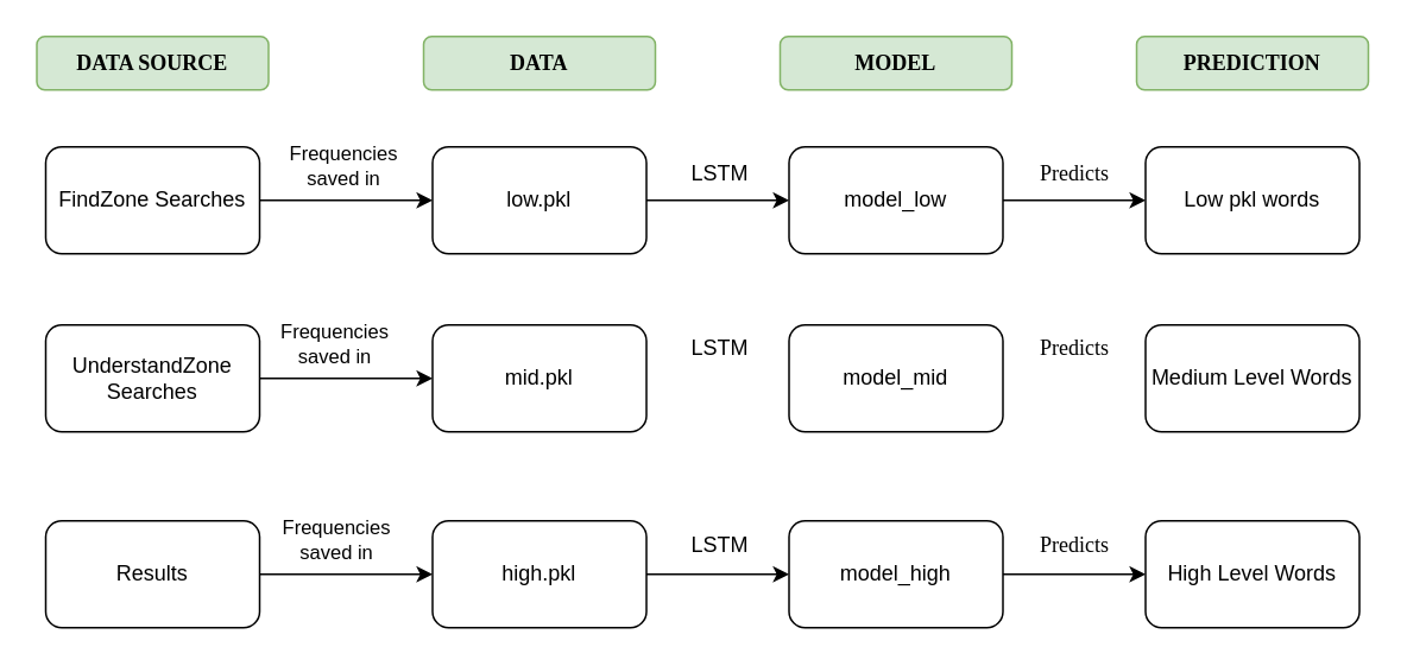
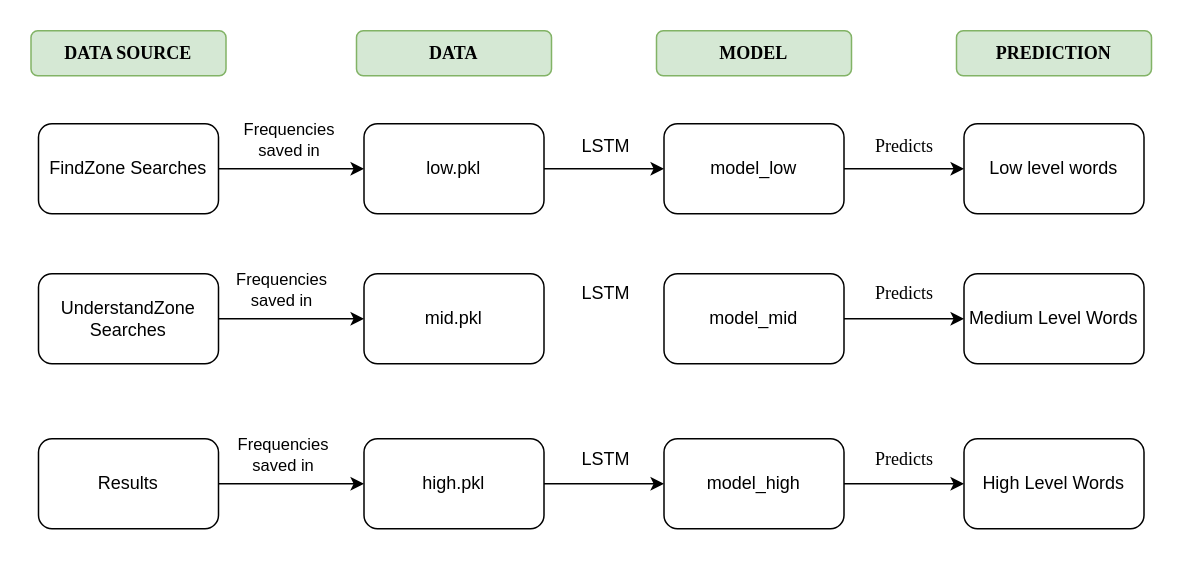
  <mxCell id="0" />
  <mxCell id="1" parent="0" />
  <mxCell id="2" value="" style="edgeStyle=orthogonalEdgeStyle;rounded=0;orthogonalLoop=1;jettySize=auto;html=1;" edge="1" parent="1" source="4" target="6"><mxGeometry relative="1" as="geometry" /></mxCell>
  <mxCell id="3" value="Frequencies &lt;br&gt;saved in" style="edgeLabel;html=1;align=center;verticalAlign=middle;resizable=0;points=[];" vertex="1" connectable="0" parent="2"><mxGeometry x="-0.25" y="10" relative="1" as="geometry"><mxPoint x="10" y="-10" as="offset" /></mxGeometry></mxCell>
  <mxCell id="4" value="FindZone Searches" style="rounded=1;whiteSpace=wrap;html=1;" vertex="1" parent="1"><mxGeometry x="25" y="82" width="120" height="60" as="geometry" /></mxCell>
  <mxCell id="5" value="" style="edgeStyle=orthogonalEdgeStyle;rounded=0;orthogonalLoop=1;jettySize=auto;html=1;" edge="1" parent="1" source="6" target="8"><mxGeometry relative="1" as="geometry" /></mxCell>
  <mxCell id="6" value="low.pkl" style="rounded=1;whiteSpace=wrap;html=1;" vertex="1" parent="1"><mxGeometry x="242" y="82" width="120" height="60" as="geometry" /></mxCell>
  <mxCell id="7" value="" style="edgeStyle=orthogonalEdgeStyle;rounded=0;orthogonalLoop=1;jettySize=auto;html=1;fontFamily=Verdana;" edge="1" parent="1" source="8" target="9"><mxGeometry relative="1" as="geometry" /></mxCell>
  <mxCell id="8" value="model_low" style="rounded=1;whiteSpace=wrap;html=1;" vertex="1" parent="1"><mxGeometry x="442" y="82" width="120" height="60" as="geometry" /></mxCell>
- <mxCell id="9" value="Low pkl words" style="rounded=1;whiteSpace=wrap;html=1;" vertex="1" parent="1"><mxGeometry x="642" y="82" width="120" height="60" as="geometry" /></mxCell>
+ <mxCell id="9" value="Low level words" style="rounded=1;whiteSpace=wrap;html=1;" vertex="1" parent="1"><mxGeometry x="642" y="82" width="120" height="60" as="geometry" /></mxCell>
  <mxCell id="10" value="" style="edgeStyle=orthogonalEdgeStyle;rounded=0;orthogonalLoop=1;jettySize=auto;html=1;" edge="1" parent="1" source="11" target="12"><mxGeometry relative="1" as="geometry" /></mxCell>
  <mxCell id="11" value="UnderstandZone &lt;br&gt;Searches" style="rounded=1;whiteSpace=wrap;html=1;" vertex="1" parent="1"><mxGeometry x="25" y="182" width="120" height="60" as="geometry" /></mxCell>
  <mxCell id="12" value="mid.pkl" style="rounded=1;whiteSpace=wrap;html=1;" vertex="1" parent="1"><mxGeometry x="242" y="182" width="120" height="60" as="geometry" /></mxCell>
+ <mxCell id="13" value="" style="edgeStyle=orthogonalEdgeStyle;rounded=0;orthogonalLoop=1;jettySize=auto;html=1;fontFamily=Verdana;" edge="1" parent="1" source="14" target="15"><mxGeometry relative="1" as="geometry" /></mxCell>
  <mxCell id="14" value="model_mid" style="rounded=1;whiteSpace=wrap;html=1;" vertex="1" parent="1"><mxGeometry x="442" y="182" width="120" height="60" as="geometry" /></mxCell>
  <mxCell id="15" value="Medium Level Words" style="rounded=1;whiteSpace=wrap;html=1;" vertex="1" parent="1"><mxGeometry x="642" y="182" width="120" height="60" as="geometry" /></mxCell>
  <mxCell id="16" value="" style="edgeStyle=orthogonalEdgeStyle;rounded=0;orthogonalLoop=1;jettySize=auto;html=1;" edge="1" parent="1" source="17" target="19"><mxGeometry relative="1" as="geometry" /></mxCell>
  <mxCell id="17" value="Results" style="rounded=1;whiteSpace=wrap;html=1;" vertex="1" parent="1"><mxGeometry x="25" y="292" width="120" height="60" as="geometry" /></mxCell>
  <mxCell id="18" value="" style="edgeStyle=orthogonalEdgeStyle;rounded=0;orthogonalLoop=1;jettySize=auto;html=1;" edge="1" parent="1" source="19" target="21"><mxGeometry relative="1" as="geometry" /></mxCell>
  <mxCell id="19" value="high.pkl" style="rounded=1;whiteSpace=wrap;html=1;" vertex="1" parent="1"><mxGeometry x="242" y="292" width="120" height="60" as="geometry" /></mxCell>
  <mxCell id="20" value="" style="edgeStyle=orthogonalEdgeStyle;rounded=0;orthogonalLoop=1;jettySize=auto;html=1;fontFamily=Verdana;" edge="1" parent="1" source="21" target="22"><mxGeometry relative="1" as="geometry" /></mxCell>
  <mxCell id="21" value="model_high" style="rounded=1;whiteSpace=wrap;html=1;" vertex="1" parent="1"><mxGeometry x="442" y="292" width="120" height="60" as="geometry" /></mxCell>
  <mxCell id="22" value="High Level Words" style="rounded=1;whiteSpace=wrap;html=1;" vertex="1" parent="1"><mxGeometry x="642" y="292" width="120" height="60" as="geometry" /></mxCell>
  <mxCell id="23" value="Frequencies &lt;br&gt;saved in" style="edgeLabel;html=1;align=center;verticalAlign=middle;resizable=0;points=[];" vertex="1" connectable="0" parent="1"><mxGeometry x="176" y="162" as="geometry"><mxPoint x="10" y="30" as="offset" /></mxGeometry></mxCell>
  <mxCell id="24" value="Frequencies &lt;br&gt;saved in" style="edgeLabel;html=1;align=center;verticalAlign=middle;resizable=0;points=[];" vertex="1" connectable="0" parent="1"><mxGeometry x="177" y="272" as="geometry"><mxPoint x="10" y="30" as="offset" /></mxGeometry></mxCell>
  <mxCell id="25" value="LSTM" style="text;html=1;align=center;verticalAlign=middle;resizable=0;points=[];autosize=1;" vertex="1" parent="1"><mxGeometry x="378" y="87" width="50" height="20" as="geometry" /></mxCell>
  <mxCell id="26" value="LSTM" style="text;html=1;align=center;verticalAlign=middle;resizable=0;points=[];autosize=1;" vertex="1" parent="1"><mxGeometry x="378" y="185" width="50" height="20" as="geometry" /></mxCell>
  <mxCell id="27" value="LSTM" style="text;html=1;align=center;verticalAlign=middle;resizable=0;points=[];autosize=1;" vertex="1" parent="1"><mxGeometry x="378" y="296" width="50" height="20" as="geometry" /></mxCell>
  <mxCell id="28" value="DATA SOURCE" style="text;html=1;strokeColor=#82b366;fillColor=#d5e8d4;align=center;verticalAlign=middle;whiteSpace=wrap;rounded=1;fontFamily=Verdana;fontStyle=1;labelBackgroundColor=none;" vertex="1" parent="1"><mxGeometry x="20" y="20" width="130" height="30" as="geometry" /></mxCell>
  <mxCell id="29" value="DATA " style="text;html=1;strokeColor=#82b366;fillColor=#d5e8d4;align=center;verticalAlign=middle;whiteSpace=wrap;rounded=1;fontFamily=Verdana;fontStyle=1;labelBackgroundColor=none;" vertex="1" parent="1"><mxGeometry x="237" y="20" width="130" height="30" as="geometry" /></mxCell>
  <mxCell id="30" value="MODEL" style="text;html=1;strokeColor=#82b366;fillColor=#d5e8d4;align=center;verticalAlign=middle;whiteSpace=wrap;rounded=1;fontFamily=Verdana;fontStyle=1;labelBackgroundColor=none;" vertex="1" parent="1"><mxGeometry x="437" y="20" width="130" height="30" as="geometry" /></mxCell>
  <mxCell id="31" value="PREDICTION" style="text;html=1;strokeColor=#82b366;fillColor=#d5e8d4;align=center;verticalAlign=middle;whiteSpace=wrap;rounded=1;fontFamily=Verdana;fontStyle=1;labelBackgroundColor=none;" vertex="1" parent="1"><mxGeometry x="637" y="20" width="130" height="30" as="geometry" /></mxCell>
  <mxCell id="32" value="Predicts" style="text;html=1;align=center;verticalAlign=middle;resizable=0;points=[];autosize=1;fontFamily=Verdana;" vertex="1" parent="1"><mxGeometry x="572" y="87" width="60" height="20" as="geometry" /></mxCell>
  <mxCell id="33" value="Predicts" style="text;html=1;align=center;verticalAlign=middle;resizable=0;points=[];autosize=1;fontFamily=Verdana;" vertex="1" parent="1"><mxGeometry x="572" y="185" width="60" height="20" as="geometry" /></mxCell>
  <mxCell id="34" value="Predicts" style="text;html=1;align=center;verticalAlign=middle;resizable=0;points=[];autosize=1;fontFamily=Verdana;" vertex="1" parent="1"><mxGeometry x="572" y="296" width="60" height="20" as="geometry" /></mxCell>
